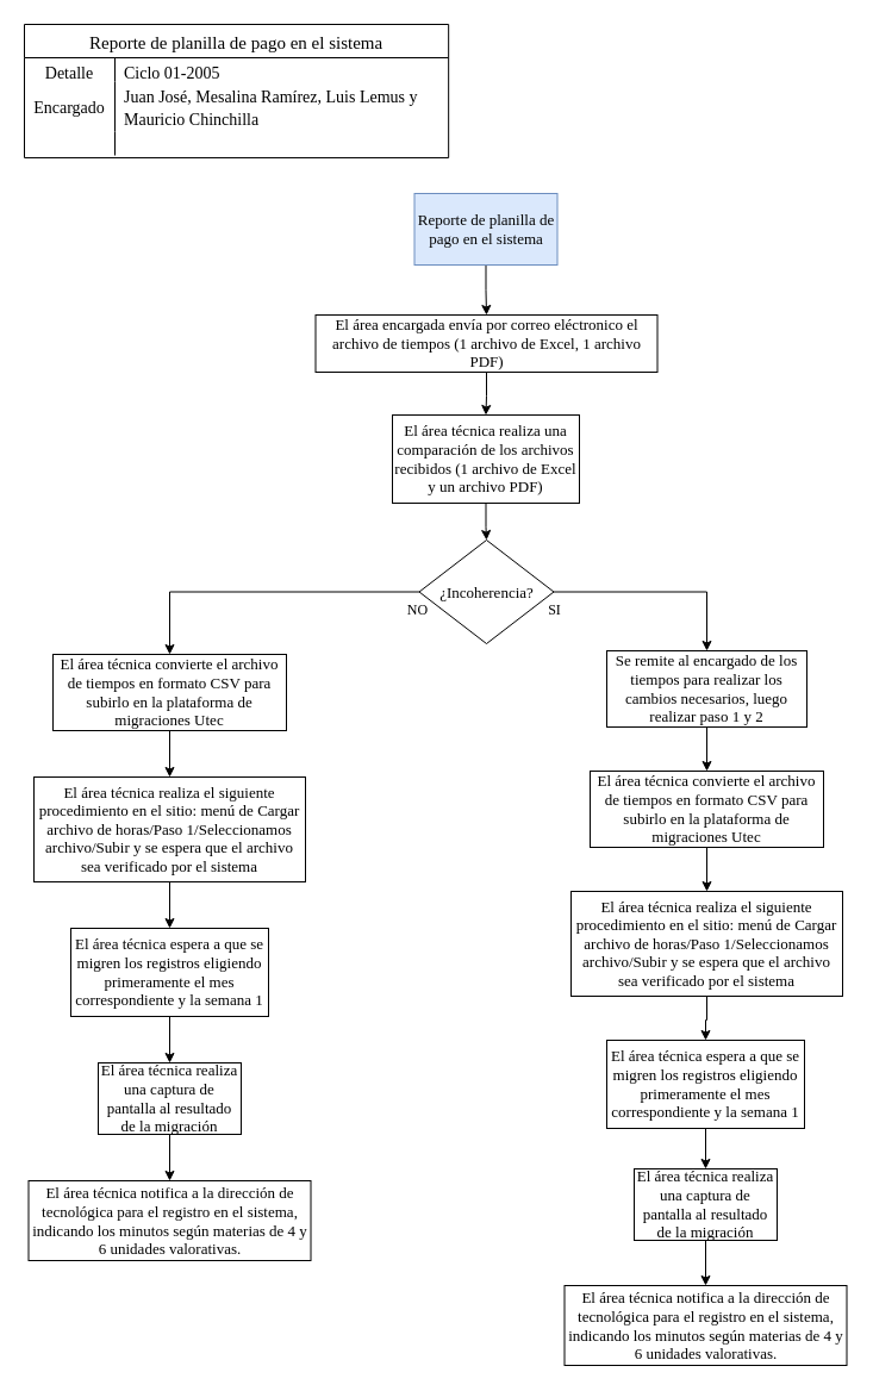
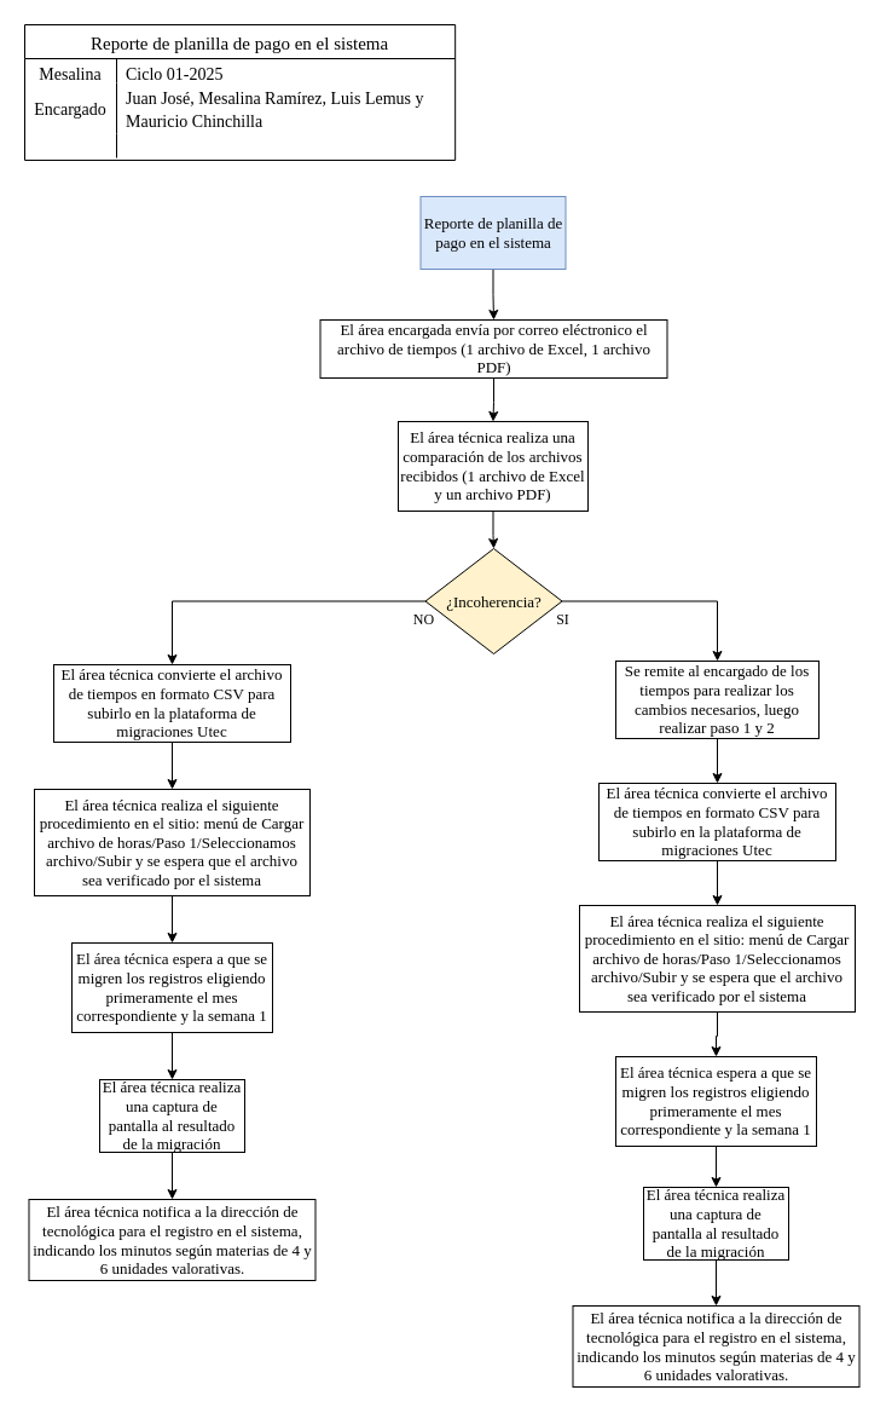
  <mxCell id="0" />
  <mxCell id="1" parent="0" />
  <mxCell id="2" value="Reporte de planilla de pago en el sistema" style="shape=table;startSize=28;container=1;collapsible=0;childLayout=tableLayout;fixedRows=1;rowLines=0;fontStyle=0;strokeColor=default;fontSize=15;fontFamily=Times New Roman;" vertex="1" parent="1"><mxGeometry x="20" y="20" width="356.165" height="111.966" as="geometry" /></mxCell>
  <mxCell id="3" value="" style="shape=tableRow;horizontal=0;startSize=0;swimlaneHead=0;swimlaneBody=0;top=0;left=0;bottom=0;right=0;collapsible=0;dropTarget=0;fillColor=none;points=[[0,0.5],[1,0.5]];portConstraint=eastwest;strokeColor=inherit;fontSize=16;fontFamily=Times New Roman;" vertex="1" parent="2"><mxGeometry y="28" width="356.165" height="20" as="geometry" /></mxCell>
- <mxCell id="4" value="&lt;font style=&quot;font-size: 14px;&quot;&gt;Detalle&lt;/font&gt;&lt;div&gt;&lt;br&gt;&lt;/div&gt;" style="shape=partialRectangle;html=1;whiteSpace=wrap;connectable=0;fillColor=none;top=0;left=0;bottom=0;right=0;overflow=hidden;pointerEvents=1;strokeColor=inherit;fontSize=16;fontFamily=Times New Roman;" vertex="1" parent="3"><mxGeometry width="76" height="20" as="geometry"><mxRectangle width="76" height="20" as="alternateBounds" /></mxGeometry></mxCell>
- <mxCell id="5" value="&lt;font style=&quot;font-size: 14px;&quot;&gt;Ciclo 01-2005&lt;/font&gt;" style="shape=partialRectangle;html=1;whiteSpace=wrap;connectable=0;fillColor=none;top=0;left=0;bottom=0;right=0;align=left;spacingLeft=6;overflow=hidden;strokeColor=inherit;fontSize=16;fontFamily=Times New Roman;" vertex="1" parent="3"><mxGeometry x="76" width="280" height="20" as="geometry"><mxRectangle width="280" height="20" as="alternateBounds" /></mxGeometry></mxCell>
+ <mxCell id="4" value="&lt;font style=&quot;font-size: 14px;&quot;&gt;Mesalina&lt;/font&gt;&lt;div&gt;&lt;br&gt;&lt;/div&gt;" style="shape=partialRectangle;html=1;whiteSpace=wrap;connectable=0;fillColor=none;top=0;left=0;bottom=0;right=0;overflow=hidden;pointerEvents=1;strokeColor=inherit;fontSize=16;fontFamily=Times New Roman;" vertex="1" parent="3"><mxGeometry width="76" height="20" as="geometry"><mxRectangle width="76" height="20" as="alternateBounds" /></mxGeometry></mxCell>
+ <mxCell id="5" value="&lt;font style=&quot;font-size: 14px;&quot;&gt;Ciclo 01-2025&lt;/font&gt;" style="shape=partialRectangle;html=1;whiteSpace=wrap;connectable=0;fillColor=none;top=0;left=0;bottom=0;right=0;align=left;spacingLeft=6;overflow=hidden;strokeColor=inherit;fontSize=16;fontFamily=Times New Roman;" vertex="1" parent="3"><mxGeometry x="76" width="280" height="20" as="geometry"><mxRectangle width="280" height="20" as="alternateBounds" /></mxGeometry></mxCell>
  <mxCell id="6" value="" style="shape=tableRow;horizontal=0;startSize=0;swimlaneHead=0;swimlaneBody=0;top=0;left=0;bottom=0;right=0;collapsible=0;dropTarget=0;fillColor=none;points=[[0,0.5],[1,0.5]];portConstraint=eastwest;strokeColor=inherit;fontSize=16;fontFamily=Times New Roman;" vertex="1" parent="2"><mxGeometry y="48" width="356.165" height="42" as="geometry" /></mxCell>
  <mxCell id="7" value="&lt;font style=&quot;font-size: 14px;&quot;&gt;Encargado&lt;/font&gt;" style="shape=partialRectangle;html=1;whiteSpace=wrap;connectable=0;fillColor=none;top=0;left=0;bottom=0;right=0;overflow=hidden;strokeColor=inherit;fontSize=16;fontFamily=Times New Roman;" vertex="1" parent="6"><mxGeometry width="76" height="42" as="geometry"><mxRectangle width="76" height="42" as="alternateBounds" /></mxGeometry></mxCell>
  <mxCell id="8" value="&lt;span style=&quot;font-size: 14px;&quot;&gt;Juan José, Mesalina Ramírez, Luis Lemus y Mauricio Chinchilla&lt;/span&gt;" style="shape=partialRectangle;html=1;whiteSpace=wrap;connectable=0;fillColor=none;top=0;left=0;bottom=0;right=0;align=left;spacingLeft=6;overflow=hidden;strokeColor=inherit;fontSize=16;fontFamily=Times New Roman;" vertex="1" parent="6"><mxGeometry x="76" width="280" height="42" as="geometry"><mxRectangle width="280" height="42" as="alternateBounds" /></mxGeometry></mxCell>
  <mxCell id="9" value="" style="shape=tableRow;horizontal=0;startSize=0;swimlaneHead=0;swimlaneBody=0;top=0;left=0;bottom=0;right=0;collapsible=0;dropTarget=0;fillColor=none;points=[[0,0.5],[1,0.5]];portConstraint=eastwest;strokeColor=inherit;fontSize=16;fontFamily=Times New Roman;" vertex="1" parent="2"><mxGeometry y="90" width="356.165" height="20" as="geometry" /></mxCell>
  <mxCell id="10" value="" style="shape=partialRectangle;html=1;whiteSpace=wrap;connectable=0;fillColor=none;top=0;left=0;bottom=0;right=0;overflow=hidden;strokeColor=inherit;fontSize=16;fontFamily=Times New Roman;" vertex="1" parent="9"><mxGeometry width="76" height="20" as="geometry"><mxRectangle width="76" height="20" as="alternateBounds" /></mxGeometry></mxCell>
  <mxCell id="11" value="" style="shape=partialRectangle;html=1;whiteSpace=wrap;connectable=0;fillColor=none;top=0;left=0;bottom=0;right=0;align=left;spacingLeft=6;overflow=hidden;strokeColor=inherit;fontSize=16;fontFamily=Times New Roman;" vertex="1" parent="9"><mxGeometry x="76" width="280" height="20" as="geometry"><mxRectangle width="280" height="20" as="alternateBounds" /></mxGeometry></mxCell>
  <mxCell id="12" value="" style="edgeStyle=orthogonalEdgeStyle;rounded=0;orthogonalLoop=1;jettySize=auto;html=1;" edge="1" parent="1" source="13" target="15"><mxGeometry relative="1" as="geometry" /></mxCell>
  <mxCell id="13" value="Reporte de planilla de pago en el sistema" style="rounded=0;whiteSpace=wrap;html=1;fillColor=#dae8fc;strokeColor=#6c8ebf;fontFamily=Times New Roman;fontSize=13;" vertex="1" parent="1"><mxGeometry x="347.5" y="162" width="120" height="60" as="geometry" /></mxCell>
  <mxCell id="14" value="" style="edgeStyle=orthogonalEdgeStyle;rounded=0;orthogonalLoop=1;jettySize=auto;html=1;" edge="1" parent="1" source="15" target="17"><mxGeometry relative="1" as="geometry" /></mxCell>
  <mxCell id="15" value="El área encargada envía por correo eléctronico el archivo de tiempos (1 archivo de Excel, 1 archivo PDF)" style="whiteSpace=wrap;html=1;fontSize=13;fontFamily=Times New Roman;rounded=0;" vertex="1" parent="1"><mxGeometry x="264.5" y="264" width="287" height="48" as="geometry" /></mxCell>
  <mxCell id="16" value="" style="edgeStyle=orthogonalEdgeStyle;rounded=0;orthogonalLoop=1;jettySize=auto;html=1;" edge="1" parent="1" source="17" target="20"><mxGeometry relative="1" as="geometry" /></mxCell>
  <mxCell id="17" value="El área técnica realiza una comparación de los archivos recibidos (1 archivo de Excel y un archivo PDF)" style="whiteSpace=wrap;html=1;fontSize=13;fontFamily=Times New Roman;rounded=0;" vertex="1" parent="1"><mxGeometry x="329" y="348" width="157" height="74" as="geometry" /></mxCell>
  <mxCell id="18" value="" style="edgeStyle=orthogonalEdgeStyle;rounded=0;orthogonalLoop=1;jettySize=auto;html=1;" edge="1" parent="1" source="20" target="24"><mxGeometry relative="1" as="geometry" /></mxCell>
  <mxCell id="19" value="" style="edgeStyle=orthogonalEdgeStyle;rounded=0;orthogonalLoop=1;jettySize=auto;html=1;" edge="1" parent="1" source="20" target="26"><mxGeometry relative="1" as="geometry" /></mxCell>
- <mxCell id="20" value="¿Incoherencia?" style="rhombus;whiteSpace=wrap;html=1;fontSize=13;fontFamily=Times New Roman;rounded=0;" vertex="1" parent="1"><mxGeometry x="351.5" y="453" width="113" height="87" as="geometry" /></mxCell>
+ <mxCell id="20" value="¿Incoherencia?" style="rhombus;whiteSpace=wrap;html=1;fontSize=13;fontFamily=Times New Roman;rounded=0;fillColor=#fff2cc;" vertex="1" parent="1"><mxGeometry x="351.5" y="453" width="113" height="87" as="geometry" /></mxCell>
  <mxCell id="21" value="SI" style="text;html=1;align=center;verticalAlign=middle;resizable=0;points=[];autosize=1;strokeColor=none;fillColor=none;fontFamily=Times New Roman;" vertex="1" parent="1"><mxGeometry x="450" y="499" width="29" height="26" as="geometry" /></mxCell>
  <mxCell id="22" value="NO" style="text;html=1;align=center;verticalAlign=middle;resizable=0;points=[];autosize=1;strokeColor=none;fillColor=none;fontFamily=Times New Roman;" vertex="1" parent="1"><mxGeometry x="332" y="499" width="35" height="26" as="geometry" /></mxCell>
  <mxCell id="23" value="" style="edgeStyle=orthogonalEdgeStyle;rounded=0;orthogonalLoop=1;jettySize=auto;html=1;" edge="1" parent="1" source="24" target="28"><mxGeometry relative="1" as="geometry" /></mxCell>
  <mxCell id="24" value="Se remite al encargado de los tiempos para realizar los cambios necesarios, luego realizar paso 1 y 2" style="whiteSpace=wrap;html=1;fontSize=13;fontFamily=Times New Roman;rounded=0;" vertex="1" parent="1"><mxGeometry x="509" y="546" width="168" height="64" as="geometry" /></mxCell>
  <mxCell id="25" value="" style="edgeStyle=orthogonalEdgeStyle;rounded=0;orthogonalLoop=1;jettySize=auto;html=1;" edge="1" parent="1" source="26" target="30"><mxGeometry relative="1" as="geometry" /></mxCell>
  <mxCell id="26" value="El área técnica convierte el archivo de tiempos en formato CSV para subirlo en la plataforma de migraciones Utec" style="whiteSpace=wrap;html=1;fontSize=13;fontFamily=Times New Roman;rounded=0;" vertex="1" parent="1"><mxGeometry x="44" y="549" width="196" height="64" as="geometry" /></mxCell>
  <mxCell id="27" value="" style="edgeStyle=orthogonalEdgeStyle;rounded=0;orthogonalLoop=1;jettySize=auto;html=1;" edge="1" parent="1" source="28" target="32"><mxGeometry relative="1" as="geometry" /></mxCell>
  <mxCell id="28" value="El área técnica convierte el archivo de tiempos en formato CSV para subirlo en la plataforma de migraciones Utec" style="whiteSpace=wrap;html=1;fontSize=13;fontFamily=Times New Roman;rounded=0;" vertex="1" parent="1"><mxGeometry x="495" y="647" width="196" height="64" as="geometry" /></mxCell>
  <mxCell id="29" value="" style="edgeStyle=orthogonalEdgeStyle;rounded=0;orthogonalLoop=1;jettySize=auto;html=1;" edge="1" parent="1" source="30" target="34"><mxGeometry relative="1" as="geometry" /></mxCell>
  <mxCell id="30" value="El área técnica realiza el siguiente procedimiento en el sitio: menú de Cargar archivo de horas/Paso 1/Seleccionamos archivo/Subir y se espera que el archivo sea verificado por el sistema" style="whiteSpace=wrap;html=1;fontSize=13;fontFamily=Times New Roman;rounded=0;" vertex="1" parent="1"><mxGeometry x="28" y="652" width="228" height="88" as="geometry" /></mxCell>
  <mxCell id="31" value="" style="edgeStyle=orthogonalEdgeStyle;rounded=0;orthogonalLoop=1;jettySize=auto;html=1;" edge="1" parent="1" source="32" target="36"><mxGeometry relative="1" as="geometry" /></mxCell>
  <mxCell id="32" value="El área técnica realiza el siguiente procedimiento en el sitio: menú de Cargar archivo de horas/Paso 1/Seleccionamos archivo/Subir y se espera que el archivo sea verificado por el sistema" style="whiteSpace=wrap;html=1;fontSize=13;fontFamily=Times New Roman;rounded=0;" vertex="1" parent="1"><mxGeometry x="479" y="748" width="228" height="88" as="geometry" /></mxCell>
  <mxCell id="33" value="" style="edgeStyle=orthogonalEdgeStyle;rounded=0;orthogonalLoop=1;jettySize=auto;html=1;" edge="1" parent="1" source="34" target="38"><mxGeometry relative="1" as="geometry" /></mxCell>
  <mxCell id="34" value="El área técnica espera a que se migren los registros eligiendo primeramente el mes correspondiente y la semana 1" style="whiteSpace=wrap;html=1;fontSize=13;fontFamily=Times New Roman;rounded=0;" vertex="1" parent="1"><mxGeometry x="59" y="779" width="166" height="74" as="geometry" /></mxCell>
  <mxCell id="35" value="" style="edgeStyle=orthogonalEdgeStyle;rounded=0;orthogonalLoop=1;jettySize=auto;html=1;" edge="1" parent="1" source="36" target="40"><mxGeometry relative="1" as="geometry" /></mxCell>
  <mxCell id="36" value="El área técnica espera a que se migren los registros eligiendo primeramente el mes correspondiente y la semana 1" style="whiteSpace=wrap;html=1;fontSize=13;fontFamily=Times New Roman;rounded=0;" vertex="1" parent="1"><mxGeometry x="509" y="873" width="166" height="74" as="geometry" /></mxCell>
  <mxCell id="37" value="" style="edgeStyle=orthogonalEdgeStyle;rounded=0;orthogonalLoop=1;jettySize=auto;html=1;" edge="1" parent="1" source="38" target="42"><mxGeometry relative="1" as="geometry" /></mxCell>
  <mxCell id="38" value="El área técnica realiza una captura de pantalla al resultado de la migración" style="whiteSpace=wrap;html=1;fontSize=13;fontFamily=Times New Roman;rounded=0;" vertex="1" parent="1"><mxGeometry x="82" y="892" width="120" height="60" as="geometry" /></mxCell>
  <mxCell id="39" value="" style="edgeStyle=orthogonalEdgeStyle;rounded=0;orthogonalLoop=1;jettySize=auto;html=1;" edge="1" parent="1" source="40" target="41"><mxGeometry relative="1" as="geometry" /></mxCell>
  <mxCell id="40" value="El área técnica realiza una captura de pantalla al resultado de la migración" style="whiteSpace=wrap;html=1;fontSize=13;fontFamily=Times New Roman;rounded=0;" vertex="1" parent="1"><mxGeometry x="532" y="981" width="120" height="60" as="geometry" /></mxCell>
  <mxCell id="41" value="El área técnica notifica a la dirección de tecnológica para el registro en el sistema, indicando los minutos según materias de 4 y 6 unidades valorativas." style="whiteSpace=wrap;html=1;fontSize=13;fontFamily=Times New Roman;rounded=0;" vertex="1" parent="1"><mxGeometry x="473.5" y="1079" width="237" height="67" as="geometry" /></mxCell>
  <mxCell id="42" value="El área técnica notifica a la dirección de tecnológica para el registro en el sistema, indicando los minutos según materias de 4 y 6 unidades valorativas." style="whiteSpace=wrap;html=1;fontSize=13;fontFamily=Times New Roman;rounded=0;" vertex="1" parent="1"><mxGeometry x="23.5" y="991" width="237" height="67" as="geometry" /></mxCell>
